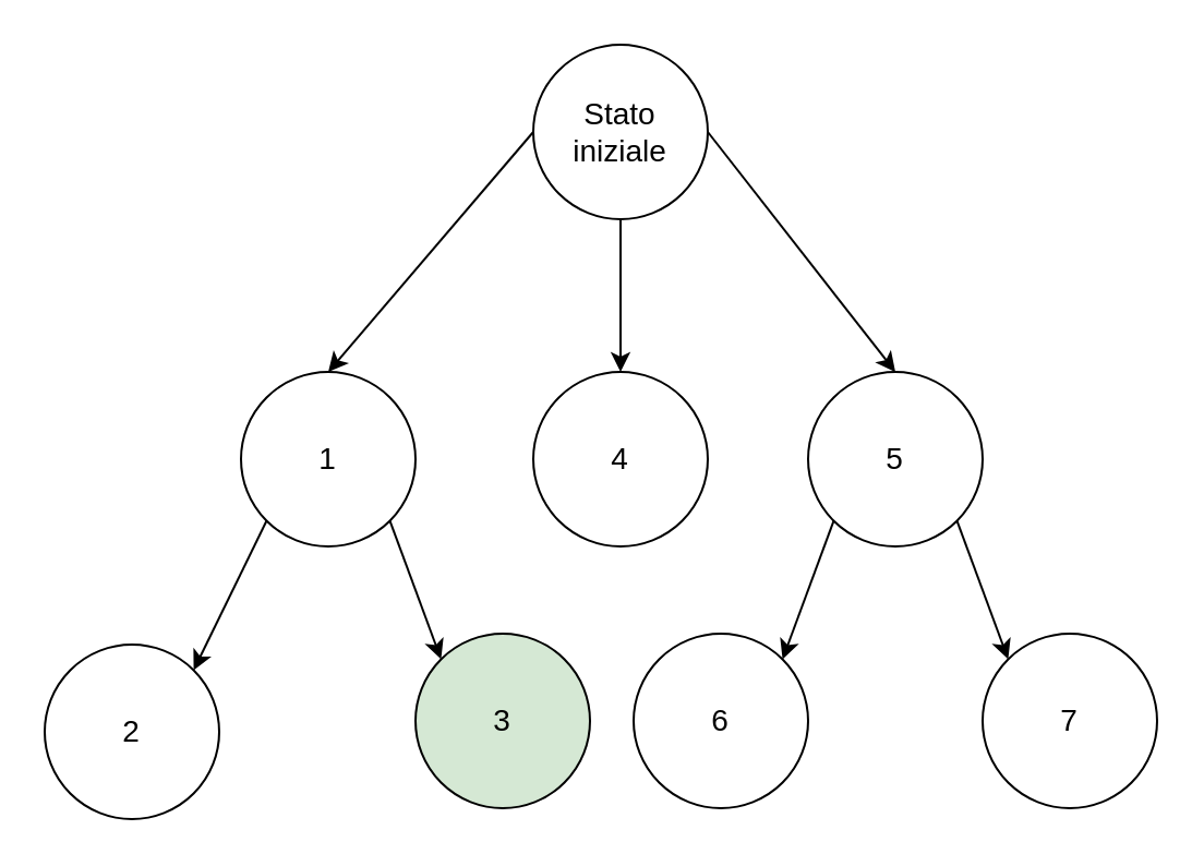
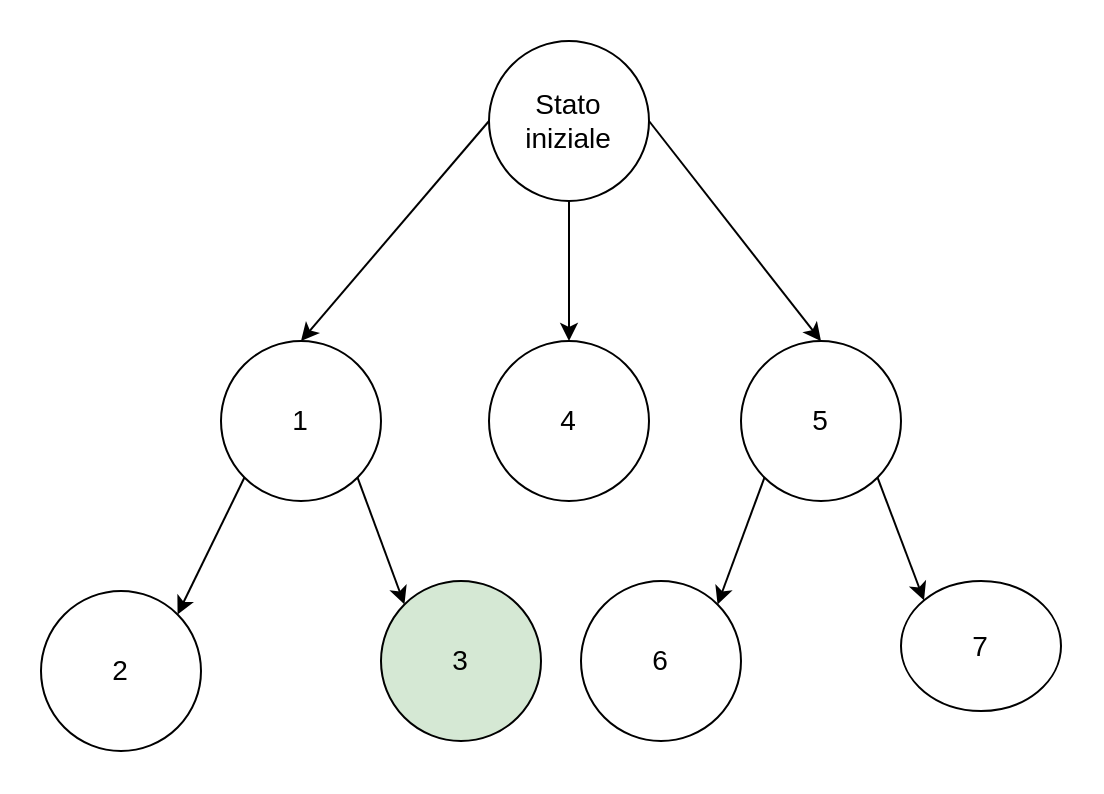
  <mxCell id="0" />
  <mxCell id="1" parent="0" />
  <mxCell id="2" value="&lt;font style=&quot;font-size: 14px;&quot;&gt;Stato iniziale&lt;br&gt;&lt;/font&gt;" style="ellipse;whiteSpace=wrap;html=1;aspect=fixed;" parent="1" vertex="1"><mxGeometry x="244" y="20" width="80" height="80" as="geometry" /></mxCell>
  <mxCell id="3" value="" style="endArrow=classic;html=1;rounded=0;exitX=0.5;exitY=1;exitDx=0;exitDy=0;entryX=0.5;entryY=0;entryDx=0;entryDy=0;" parent="1" source="2" target="5" edge="1"><mxGeometry width="50" height="50" relative="1" as="geometry"><mxPoint x="-90" y="130" as="sourcePoint" /><mxPoint x="-10" y="130" as="targetPoint" /></mxGeometry></mxCell>
  <mxCell id="4" value="&lt;font style=&quot;font-size: 14px;&quot;&gt;1&lt;br&gt;&lt;/font&gt;" style="ellipse;whiteSpace=wrap;html=1;aspect=fixed;" parent="1" vertex="1"><mxGeometry x="110" y="170" width="80" height="80" as="geometry" /></mxCell>
  <mxCell id="5" value="&lt;font style=&quot;font-size: 14px;&quot;&gt;4&lt;br&gt;&lt;/font&gt;" style="ellipse;whiteSpace=wrap;html=1;aspect=fixed;" parent="1" vertex="1"><mxGeometry x="244" y="170" width="80" height="80" as="geometry" /></mxCell>
  <mxCell id="6" value="&lt;font style=&quot;font-size: 14px;&quot;&gt;5&lt;br&gt;&lt;/font&gt;" style="ellipse;whiteSpace=wrap;html=1;aspect=fixed;" parent="1" vertex="1"><mxGeometry x="370" y="170" width="80" height="80" as="geometry" /></mxCell>
  <mxCell id="7" value="" style="endArrow=classic;html=1;rounded=0;exitX=0;exitY=0.5;exitDx=0;exitDy=0;entryX=0.5;entryY=0;entryDx=0;entryDy=0;" parent="1" source="2" target="4" edge="1"><mxGeometry width="50" height="50" relative="1" as="geometry"><mxPoint x="164" y="128.5" as="sourcePoint" /><mxPoint x="244" y="128.5" as="targetPoint" /></mxGeometry></mxCell>
  <mxCell id="8" value="" style="endArrow=classic;html=1;rounded=0;exitX=1;exitY=0.5;exitDx=0;exitDy=0;entryX=0.5;entryY=0;entryDx=0;entryDy=0;" parent="1" source="2" target="6" edge="1"><mxGeometry width="50" height="50" relative="1" as="geometry"><mxPoint x="330" y="110" as="sourcePoint" /><mxPoint x="410" y="110" as="targetPoint" /></mxGeometry></mxCell>
  <mxCell id="9" value="&lt;font style=&quot;font-size: 14px;&quot;&gt;2&lt;br&gt;&lt;/font&gt;" style="ellipse;whiteSpace=wrap;html=1;aspect=fixed;" vertex="1" parent="1"><mxGeometry x="20" y="295" width="80" height="80" as="geometry" /></mxCell>
  <mxCell id="10" value="&lt;font style=&quot;font-size: 14px;&quot;&gt;3&lt;br&gt;&lt;/font&gt;" style="ellipse;whiteSpace=wrap;html=1;aspect=fixed;fillColor=#d5e8d4;" vertex="1" parent="1"><mxGeometry x="190" y="290" width="80" height="80" as="geometry" /></mxCell>
  <mxCell id="11" value="&lt;font style=&quot;font-size: 14px;&quot;&gt;6&lt;br&gt;&lt;/font&gt;" style="ellipse;whiteSpace=wrap;html=1;aspect=fixed;" vertex="1" parent="1"><mxGeometry x="290" y="290" width="80" height="80" as="geometry" /></mxCell>
- <mxCell id="12" value="&lt;font style=&quot;font-size: 14px;&quot;&gt;7&lt;br&gt;&lt;/font&gt;" style="ellipse;whiteSpace=wrap;html=1;aspect=fixed;" vertex="1" parent="1"><mxGeometry x="450" y="290" width="80" height="80" as="geometry" /></mxCell>
+ <mxCell id="12" value="&lt;font style=&quot;font-size: 14px;&quot;&gt;7&lt;br&gt;&lt;/font&gt;" style="ellipse;whiteSpace=wrap;html=1;aspect=fixed;" vertex="1" parent="1"><mxGeometry x="450" y="290" width="80" height="65" as="geometry" /></mxCell>
  <mxCell id="13" value="" style="endArrow=classic;html=1;rounded=0;exitX=0;exitY=1;exitDx=0;exitDy=0;entryX=1;entryY=0;entryDx=0;entryDy=0;" edge="1" parent="1" source="4" target="9"><mxGeometry width="50" height="50" relative="1" as="geometry"><mxPoint x="280" y="280" as="sourcePoint" /><mxPoint x="330" y="230" as="targetPoint" /></mxGeometry></mxCell>
  <mxCell id="14" value="" style="endArrow=classic;html=1;rounded=0;exitX=1;exitY=1;exitDx=0;exitDy=0;entryX=0;entryY=0;entryDx=0;entryDy=0;" edge="1" parent="1" source="4" target="10"><mxGeometry width="50" height="50" relative="1" as="geometry"><mxPoint x="132" y="248" as="sourcePoint" /><mxPoint x="108" y="312" as="targetPoint" /></mxGeometry></mxCell>
  <mxCell id="15" value="" style="endArrow=classic;html=1;rounded=0;exitX=0;exitY=1;exitDx=0;exitDy=0;entryX=1;entryY=0;entryDx=0;entryDy=0;" edge="1" parent="1" source="6" target="11"><mxGeometry width="50" height="50" relative="1" as="geometry"><mxPoint x="142" y="258" as="sourcePoint" /><mxPoint x="118" y="322" as="targetPoint" /></mxGeometry></mxCell>
  <mxCell id="16" value="" style="endArrow=classic;html=1;rounded=0;exitX=1;exitY=1;exitDx=0;exitDy=0;entryX=0;entryY=0;entryDx=0;entryDy=0;" edge="1" parent="1" source="6" target="12"><mxGeometry width="50" height="50" relative="1" as="geometry"><mxPoint x="392" y="248" as="sourcePoint" /><mxPoint x="368" y="312" as="targetPoint" /></mxGeometry></mxCell>
